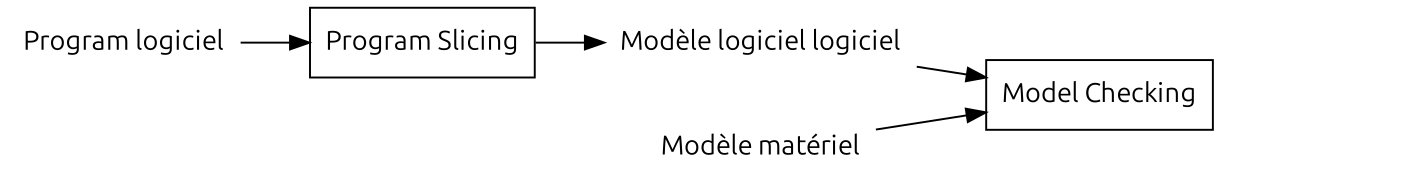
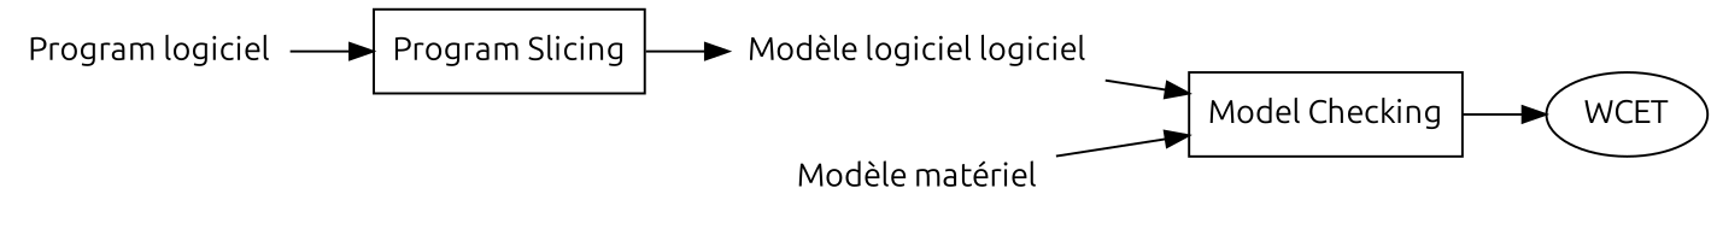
  digraph {
    fontname=Ubuntu
    rankdir=LR
    node [fontname=Ubuntu shape=plaintext]
    edge [fontname=Ubuntu]
    n1 [label="Program logiciel"]
    n2 [label="Program Slicing" shape=rectangle]
    n3 [label="Modèle logiciel logiciel"]
    n4 [label="Model Checking" shape=rectangle]
+   n5 [label=WCET shape=""]
    n6 [label="Modèle matériel"]
    n1 -> n2
    n2 -> n3
    n3 -> n4
+   n4 -> n5
    n6 -> n4
  }
